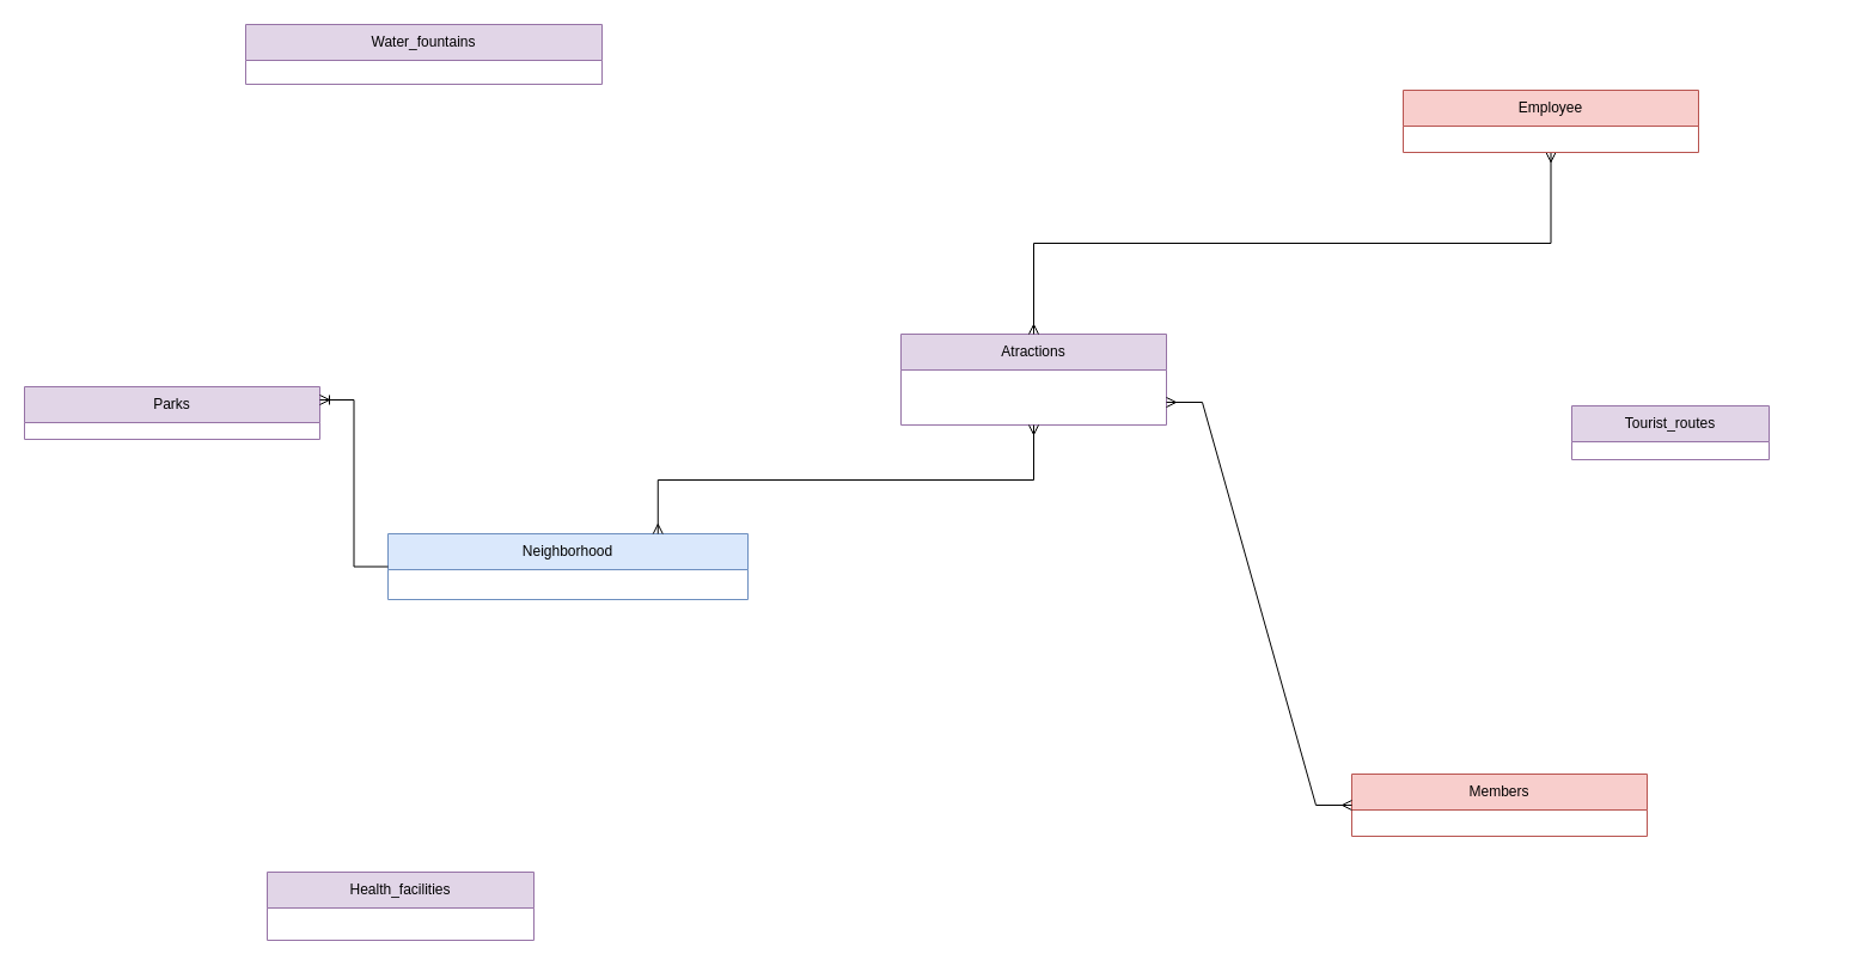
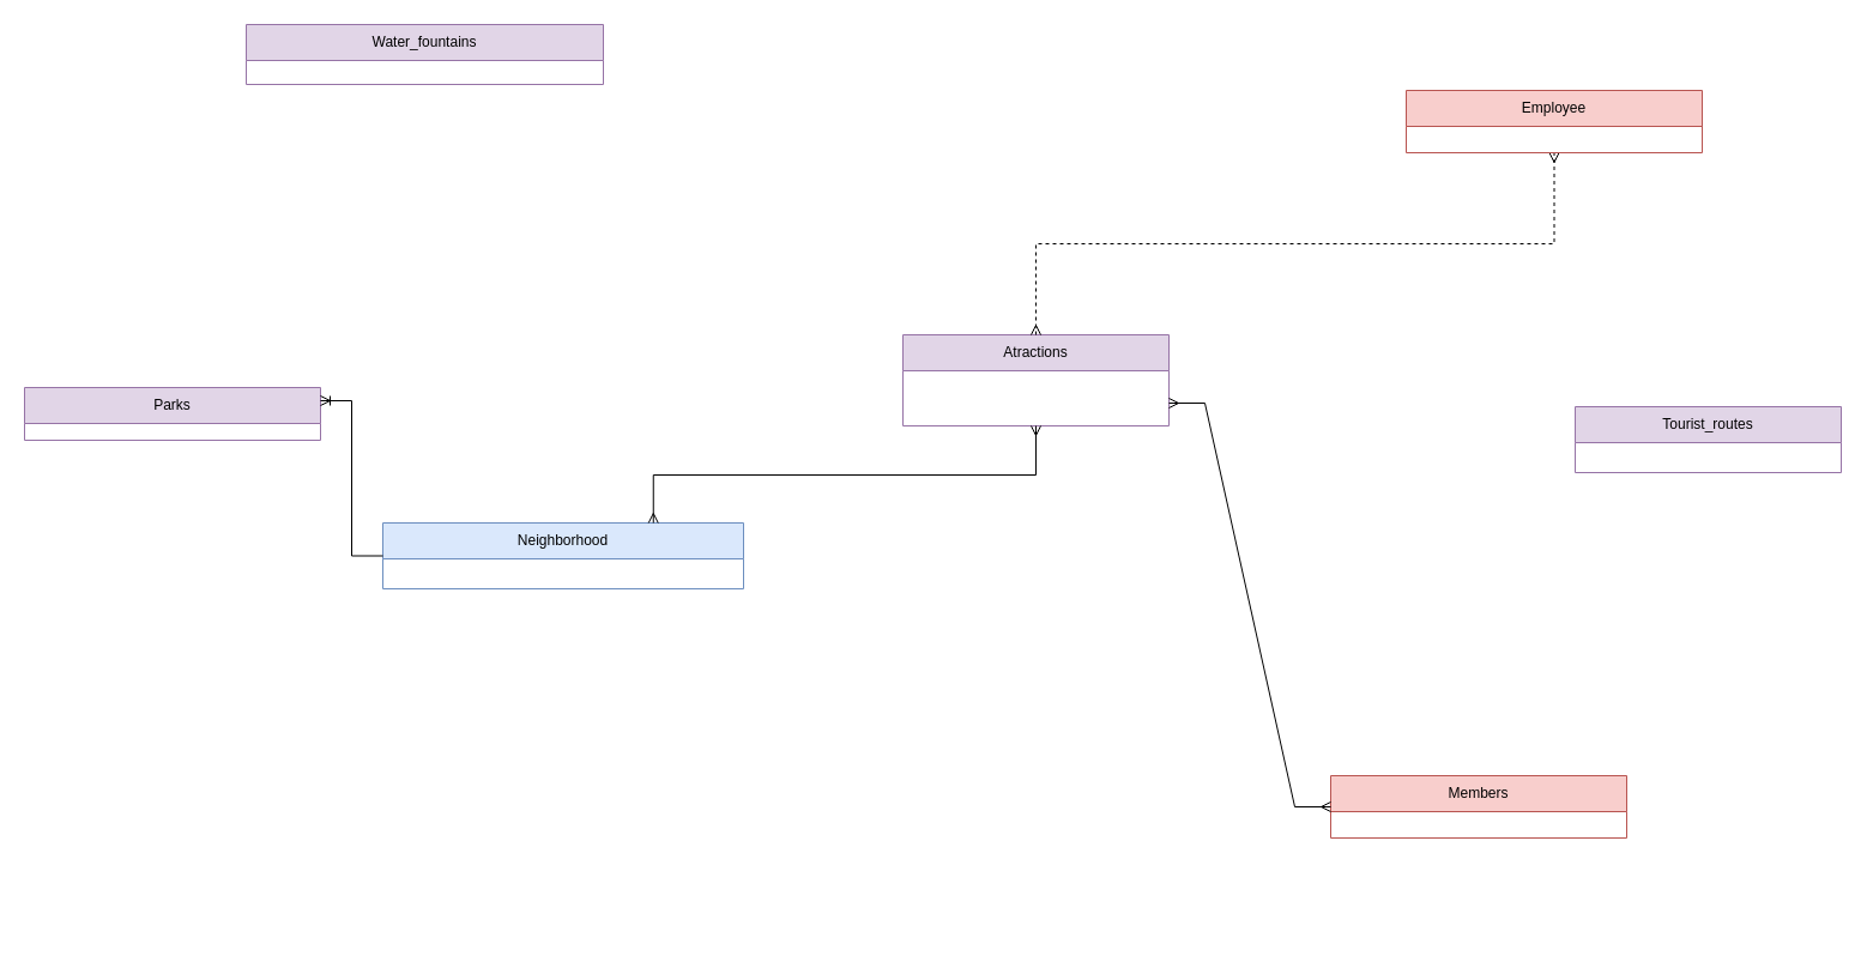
  <mxCell id="0" />
  <mxCell id="1" parent="0" />
  <mxCell id="2" value="Atractions" style="swimlane;fontStyle=0;childLayout=stackLayout;horizontal=1;startSize=30;horizontalStack=0;resizeParent=1;resizeParentMax=0;resizeLast=0;collapsible=1;marginBottom=0;whiteSpace=wrap;html=1;fillColor=#e1d5e7;strokeColor=#9673a6;" parent="1" vertex="1"><mxGeometry x="753" y="279" width="222" height="76" as="geometry" /></mxCell>
  <mxCell id="3" value="Parks" style="swimlane;fontStyle=0;childLayout=stackLayout;horizontal=1;startSize=30;horizontalStack=0;resizeParent=1;resizeParentMax=0;resizeLast=0;collapsible=1;marginBottom=0;whiteSpace=wrap;html=1;fillColor=#e1d5e7;strokeColor=#9673a6;" parent="1" vertex="1"><mxGeometry x="20" y="323" width="247" height="44" as="geometry" /></mxCell>
- <mxCell id="4" value="Health_facilities" style="swimlane;fontStyle=0;childLayout=stackLayout;horizontal=1;startSize=30;horizontalStack=0;resizeParent=1;resizeParentMax=0;resizeLast=0;collapsible=1;marginBottom=0;whiteSpace=wrap;html=1;fillColor=#e1d5e7;strokeColor=#9673a6;" parent="1" vertex="1"><mxGeometry x="223" y="729" width="223" height="57" as="geometry" /></mxCell>
  <mxCell id="5" value="Water_fountains" style="swimlane;fontStyle=0;childLayout=stackLayout;horizontal=1;startSize=30;horizontalStack=0;resizeParent=1;resizeParentMax=0;resizeLast=0;collapsible=1;marginBottom=0;whiteSpace=wrap;html=1;fillColor=#e1d5e7;strokeColor=#9673a6;" parent="1" vertex="1"><mxGeometry x="205" y="20" width="298" height="50" as="geometry" /></mxCell>
- <mxCell id="6" value="Members" style="swimlane;fontStyle=0;childLayout=stackLayout;horizontal=1;startSize=30;horizontalStack=0;resizeParent=1;resizeParentMax=0;resizeLast=0;collapsible=1;marginBottom=0;whiteSpace=wrap;html=1;fillColor=#f8cecc;strokeColor=#b85450;" parent="1" vertex="1"><mxGeometry x="1130" y="647" width="247" height="52" as="geometry" /></mxCell>
- <mxCell id="7" value="" style="edgeStyle=elbowEdgeStyle;fontSize=12;html=1;endArrow=ERmany;startArrow=ERmany;rounded=0;exitX=0.5;exitY=0;exitDx=0;exitDy=0;elbow=vertical;" parent="1" source="2" target="14" edge="1"><mxGeometry width="100" height="100" relative="1" as="geometry"><mxPoint x="601" y="183" as="sourcePoint" /><mxPoint x="1165" y="98.75" as="targetPoint" /></mxGeometry></mxCell>
+ <mxCell id="6" value="Members" style="swimlane;fontStyle=0;childLayout=stackLayout;horizontal=1;startSize=30;horizontalStack=0;resizeParent=1;resizeParentMax=0;resizeLast=0;collapsible=1;marginBottom=0;whiteSpace=wrap;html=1;fillColor=#f8cecc;strokeColor=#b85450;" parent="1" vertex="1"><mxGeometry x="1110" y="647" width="247" height="52" as="geometry" /></mxCell>
+ <mxCell id="7" value="" style="edgeStyle=elbowEdgeStyle;fontSize=12;html=1;endArrow=ERmany;startArrow=ERmany;rounded=0;exitX=0.5;exitY=0;exitDx=0;exitDy=0;elbow=vertical;dashed=1;" parent="1" source="2" target="14" edge="1"><mxGeometry width="100" height="100" relative="1" as="geometry"><mxPoint x="601" y="183" as="sourcePoint" /><mxPoint x="1165" y="98.75" as="targetPoint" /></mxGeometry></mxCell>
  <mxCell id="8" value="" style="edgeStyle=entityRelationEdgeStyle;fontSize=12;html=1;endArrow=ERmany;startArrow=ERmany;rounded=0;exitX=0;exitY=0.5;exitDx=0;exitDy=0;entryX=1;entryY=0.75;entryDx=0;entryDy=0;" parent="1" source="6" target="2" edge="1"><mxGeometry width="100" height="100" relative="1" as="geometry"><mxPoint x="505" y="311" as="sourcePoint" /><mxPoint x="605" y="211" as="targetPoint" /></mxGeometry></mxCell>
- <mxCell id="9" value="Neighborhood" style="swimlane;fontStyle=0;childLayout=stackLayout;horizontal=1;startSize=30;horizontalStack=0;resizeParent=1;resizeParentMax=0;resizeLast=0;collapsible=1;marginBottom=0;whiteSpace=wrap;html=1;fillColor=#dae8fc;strokeColor=#6c8ebf;" parent="1" vertex="1"><mxGeometry x="324" y="446" width="301" height="55" as="geometry" /></mxCell>
+ <mxCell id="9" value="Neighborhood" style="swimlane;fontStyle=0;childLayout=stackLayout;horizontal=1;startSize=30;horizontalStack=0;resizeParent=1;resizeParentMax=0;resizeLast=0;collapsible=1;marginBottom=0;whiteSpace=wrap;html=1;fillColor=#dae8fc;strokeColor=#6c8ebf;" parent="1" vertex="1"><mxGeometry x="319" y="436" width="301" height="55" as="geometry" /></mxCell>
  <mxCell id="10" value="" style="edgeStyle=orthogonalEdgeStyle;fontSize=12;html=1;endArrow=ERoneToMany;rounded=0;entryX=1;entryY=0.25;entryDx=0;entryDy=0;" parent="1" source="9" target="3" edge="1"><mxGeometry width="100" height="100" relative="1" as="geometry"><mxPoint x="87" y="205" as="sourcePoint" /><mxPoint x="129" y="254" as="targetPoint" /></mxGeometry></mxCell>
  <mxCell id="11" value="" style="edgeStyle=elbowEdgeStyle;fontSize=12;html=1;endArrow=ERmany;startArrow=ERmany;rounded=0;exitX=0.75;exitY=0;exitDx=0;exitDy=0;elbow=vertical;" parent="1" source="9" target="2" edge="1"><mxGeometry width="100" height="100" relative="1" as="geometry"><mxPoint x="364" y="221" as="sourcePoint" /><mxPoint x="414" y="179" as="targetPoint" /></mxGeometry></mxCell>
- <mxCell id="12" value="Tourist_routes" style="swimlane;fontStyle=0;childLayout=stackLayout;horizontal=1;startSize=30;horizontalStack=0;resizeParent=1;resizeParentMax=0;resizeLast=0;collapsible=1;marginBottom=0;whiteSpace=wrap;html=1;fillColor=#e1d5e7;strokeColor=#9673a6;" parent="1" vertex="1"><mxGeometry x="1314" y="339" width="165" height="45" as="geometry" /></mxCell>
+ <mxCell id="12" value="Tourist_routes" style="swimlane;fontStyle=0;childLayout=stackLayout;horizontal=1;startSize=30;horizontalStack=0;resizeParent=1;resizeParentMax=0;resizeLast=0;collapsible=1;marginBottom=0;whiteSpace=wrap;html=1;fillColor=#e1d5e7;strokeColor=#9673a6;" parent="1" vertex="1"><mxGeometry x="1314" y="339" width="222" height="55" as="geometry" /></mxCell>
  <mxCell id="13" value="" style="edgeStyle=entityRelationEdgeStyle;fontSize=12;html=1;endArrow=ERoneToMany;rounded=0;exitX=1;exitY=0.5;exitDx=0;exitDy=0;entryX=1;entryY=0.5;entryDx=0;entryDy=0;" parent="1" target="14" edge="1"><mxGeometry width="100" height="100" relative="1" as="geometry"><mxPoint x="1351" y="100" as="sourcePoint" /><mxPoint x="1505" y="360" as="targetPoint" /><Array as="points" /></mxGeometry></mxCell>
  <mxCell id="14" value="Employee" style="swimlane;fontStyle=0;childLayout=stackLayout;horizontal=1;startSize=30;horizontalStack=0;resizeParent=1;resizeParentMax=0;resizeLast=0;collapsible=1;marginBottom=0;whiteSpace=wrap;html=1;fillColor=#f8cecc;strokeColor=#b85450;" parent="1" vertex="1"><mxGeometry x="1173" y="75" width="247" height="52" as="geometry" /></mxCell>
